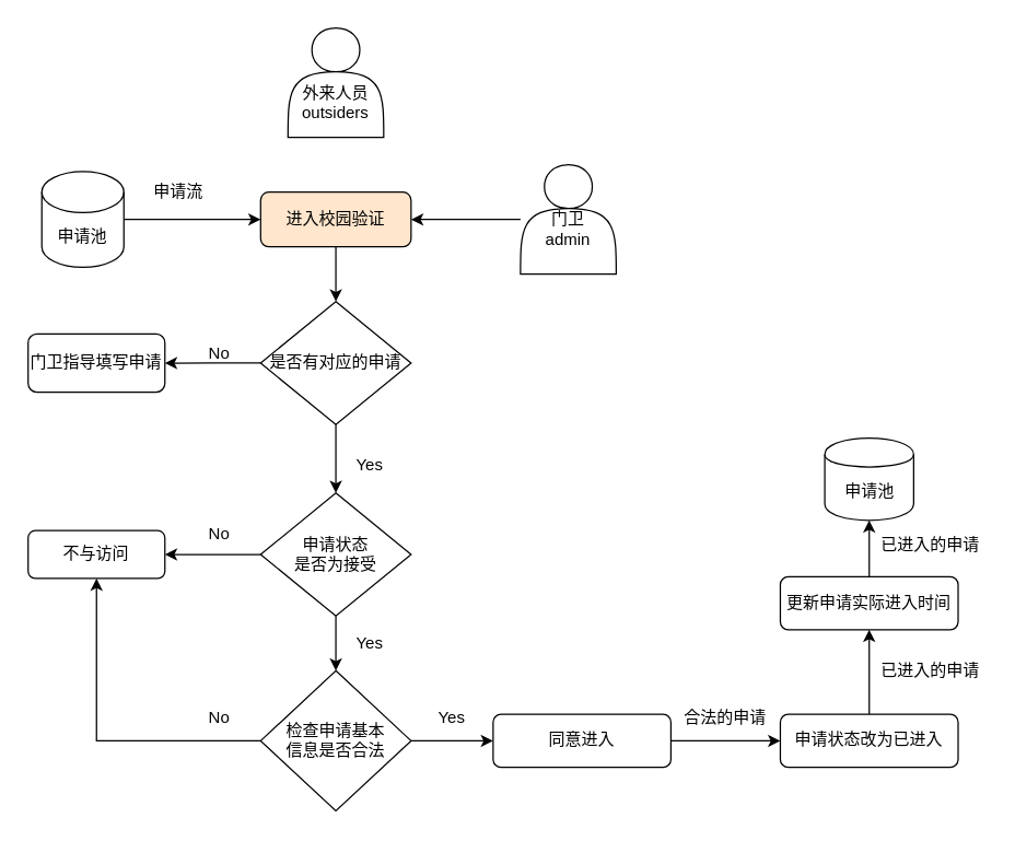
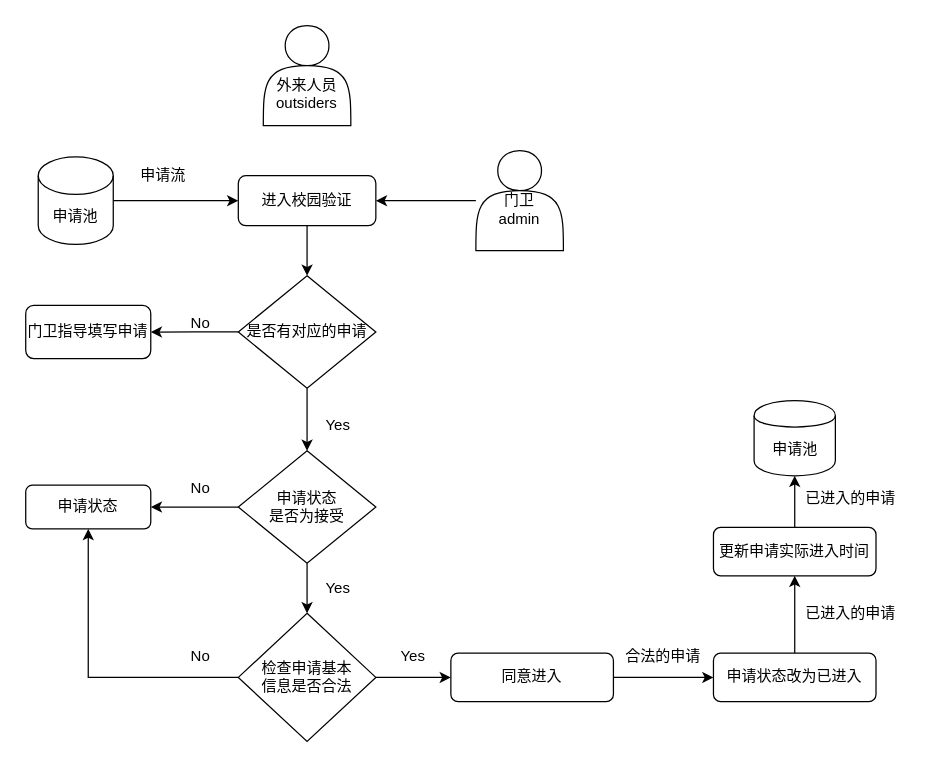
  <mxCell id="0" />
  <mxCell id="1" parent="0" />
  <mxCell id="2" value="&lt;br&gt;&lt;br&gt;外来人员&lt;br&gt;outsiders" style="shape=actor;whiteSpace=wrap;html=1;" vertex="1" parent="1"><mxGeometry x="210" y="20" width="70" height="80" as="geometry" /></mxCell>
  <mxCell id="3" value="" style="edgeStyle=orthogonalEdgeStyle;rounded=0;orthogonalLoop=1;jettySize=auto;html=1;" edge="1" parent="1" source="4"><mxGeometry relative="1" as="geometry"><mxPoint x="245" y="220" as="targetPoint" /></mxGeometry></mxCell>
- <mxCell id="4" value="进入校园验证" style="rounded=1;whiteSpace=wrap;html=1;fillColor=#ffe6cc;" vertex="1" parent="1"><mxGeometry x="190" y="140" width="110" height="40" as="geometry" /></mxCell>
+ <mxCell id="4" value="进入校园验证" style="rounded=1;whiteSpace=wrap;html=1;" vertex="1" parent="1"><mxGeometry x="190" y="140" width="110" height="40" as="geometry" /></mxCell>
  <mxCell id="5" value="" style="edgeStyle=orthogonalEdgeStyle;rounded=0;orthogonalLoop=1;jettySize=auto;html=1;" edge="1" parent="1" source="6" target="4"><mxGeometry relative="1" as="geometry" /></mxCell>
  <mxCell id="6" value="&lt;br&gt;门卫&lt;br&gt;admin" style="shape=actor;whiteSpace=wrap;html=1;" vertex="1" parent="1"><mxGeometry x="380" y="120" width="70" height="80" as="geometry" /></mxCell>
  <mxCell id="7" value="" style="edgeStyle=orthogonalEdgeStyle;rounded=0;orthogonalLoop=1;jettySize=auto;html=1;" edge="1" parent="1" source="8" target="4"><mxGeometry relative="1" as="geometry" /></mxCell>
  <mxCell id="8" value="申请池" style="shape=cylinder3;whiteSpace=wrap;html=1;boundedLbl=1;backgroundOutline=1;size=15;" vertex="1" parent="1"><mxGeometry x="30" y="125" width="60" height="70" as="geometry" /></mxCell>
  <mxCell id="9" value="申请流" style="text;html=1;strokeColor=none;fillColor=none;align=center;verticalAlign=middle;whiteSpace=wrap;rounded=0;" vertex="1" parent="1"><mxGeometry x="110" y="130" width="40" height="20" as="geometry" /></mxCell>
  <mxCell id="10" value="" style="edgeStyle=orthogonalEdgeStyle;rounded=0;orthogonalLoop=1;jettySize=auto;html=1;" edge="1" parent="1" source="12" target="13"><mxGeometry relative="1" as="geometry" /></mxCell>
  <mxCell id="11" value="" style="edgeStyle=orthogonalEdgeStyle;rounded=0;orthogonalLoop=1;jettySize=auto;html=1;" edge="1" parent="1" source="12" target="17"><mxGeometry relative="1" as="geometry" /></mxCell>
  <mxCell id="12" value="是否有对应的申请" style="rhombus;whiteSpace=wrap;html=1;" vertex="1" parent="1"><mxGeometry x="190" y="220" width="110" height="90" as="geometry" /></mxCell>
  <mxCell id="13" value="门卫指导填写申请" style="rounded=1;whiteSpace=wrap;html=1;" vertex="1" parent="1"><mxGeometry x="20" y="243.75" width="100" height="42.5" as="geometry" /></mxCell>
  <mxCell id="14" value="No" style="text;html=1;strokeColor=none;fillColor=none;align=center;verticalAlign=middle;whiteSpace=wrap;rounded=0;" vertex="1" parent="1"><mxGeometry x="140" y="247.5" width="40" height="20" as="geometry" /></mxCell>
  <mxCell id="15" value="" style="edgeStyle=orthogonalEdgeStyle;rounded=0;orthogonalLoop=1;jettySize=auto;html=1;" edge="1" parent="1" source="17" target="19"><mxGeometry relative="1" as="geometry" /></mxCell>
  <mxCell id="16" value="" style="edgeStyle=orthogonalEdgeStyle;rounded=0;orthogonalLoop=1;jettySize=auto;html=1;" edge="1" parent="1" source="17" target="23"><mxGeometry relative="1" as="geometry" /></mxCell>
  <mxCell id="17" value="申请状态&lt;br&gt;是否为接受" style="rhombus;whiteSpace=wrap;html=1;" vertex="1" parent="1"><mxGeometry x="190" y="360" width="110" height="90" as="geometry" /></mxCell>
  <mxCell id="18" value="Yes" style="text;html=1;strokeColor=none;fillColor=none;align=center;verticalAlign=middle;whiteSpace=wrap;rounded=0;" vertex="1" parent="1"><mxGeometry x="250" y="330" width="40" height="20" as="geometry" /></mxCell>
- <mxCell id="19" value="不与访问" style="rounded=1;whiteSpace=wrap;html=1;" vertex="1" parent="1"><mxGeometry x="20" y="387.5" width="100" height="35" as="geometry" /></mxCell>
+ <mxCell id="19" value="申请状态" style="rounded=1;whiteSpace=wrap;html=1;" vertex="1" parent="1"><mxGeometry x="20" y="387.5" width="100" height="35" as="geometry" /></mxCell>
  <mxCell id="20" value="No" style="text;html=1;strokeColor=none;fillColor=none;align=center;verticalAlign=middle;whiteSpace=wrap;rounded=0;" vertex="1" parent="1"><mxGeometry x="140" y="380" width="40" height="20" as="geometry" /></mxCell>
  <mxCell id="21" style="edgeStyle=orthogonalEdgeStyle;rounded=0;orthogonalLoop=1;jettySize=auto;html=1;exitX=0;exitY=0.5;exitDx=0;exitDy=0;entryX=0.5;entryY=1;entryDx=0;entryDy=0;" edge="1" parent="1" source="23" target="19"><mxGeometry relative="1" as="geometry" /></mxCell>
  <mxCell id="22" value="" style="edgeStyle=orthogonalEdgeStyle;rounded=0;orthogonalLoop=1;jettySize=auto;html=1;" edge="1" parent="1" source="23" target="27"><mxGeometry relative="1" as="geometry" /></mxCell>
  <mxCell id="23" value="检查申请基本&lt;br&gt;信息是否合法" style="rhombus;whiteSpace=wrap;html=1;" vertex="1" parent="1"><mxGeometry x="190" y="490" width="110" height="102.5" as="geometry" /></mxCell>
  <mxCell id="24" value="No" style="text;html=1;strokeColor=none;fillColor=none;align=center;verticalAlign=middle;whiteSpace=wrap;rounded=0;" vertex="1" parent="1"><mxGeometry x="140" y="514.5" width="40" height="20" as="geometry" /></mxCell>
  <mxCell id="25" value="Yes" style="text;html=1;strokeColor=none;fillColor=none;align=center;verticalAlign=middle;whiteSpace=wrap;rounded=0;" vertex="1" parent="1"><mxGeometry x="250" y="460" width="40" height="20" as="geometry" /></mxCell>
  <mxCell id="26" value="" style="edgeStyle=orthogonalEdgeStyle;rounded=0;orthogonalLoop=1;jettySize=auto;html=1;" edge="1" parent="1" source="27" target="30"><mxGeometry relative="1" as="geometry" /></mxCell>
  <mxCell id="27" value="同意进入" style="rounded=1;whiteSpace=wrap;html=1;" vertex="1" parent="1"><mxGeometry x="360" y="521.88" width="130" height="38.75" as="geometry" /></mxCell>
  <mxCell id="28" value="Yes" style="text;html=1;strokeColor=none;fillColor=none;align=center;verticalAlign=middle;whiteSpace=wrap;rounded=0;" vertex="1" parent="1"><mxGeometry x="310" y="515" width="40" height="20" as="geometry" /></mxCell>
  <mxCell id="29" value="" style="edgeStyle=orthogonalEdgeStyle;rounded=0;orthogonalLoop=1;jettySize=auto;html=1;" edge="1" parent="1" source="30" target="33"><mxGeometry relative="1" as="geometry" /></mxCell>
  <mxCell id="30" value="申请状态改为已进入" style="rounded=1;whiteSpace=wrap;html=1;" vertex="1" parent="1"><mxGeometry x="570" y="521.88" width="130" height="38.75" as="geometry" /></mxCell>
  <mxCell id="31" value="合法的申请" style="text;html=1;strokeColor=none;fillColor=none;align=center;verticalAlign=middle;whiteSpace=wrap;rounded=0;" vertex="1" parent="1"><mxGeometry x="490" y="515" width="80" height="20" as="geometry" /></mxCell>
  <mxCell id="32" value="" style="edgeStyle=orthogonalEdgeStyle;rounded=0;orthogonalLoop=1;jettySize=auto;html=1;" edge="1" parent="1" source="33" target="35"><mxGeometry relative="1" as="geometry" /></mxCell>
  <mxCell id="33" value="更新申请实际进入时间" style="rounded=1;whiteSpace=wrap;html=1;" vertex="1" parent="1"><mxGeometry x="570" y="421.25" width="130" height="38.75" as="geometry" /></mxCell>
  <mxCell id="34" value="已进入的申请" style="text;html=1;strokeColor=none;fillColor=none;align=center;verticalAlign=middle;whiteSpace=wrap;rounded=0;" vertex="1" parent="1"><mxGeometry x="640" y="480" width="80" height="20" as="geometry" /></mxCell>
  <mxCell id="35" value="申请池" style="shape=cylinder;whiteSpace=wrap;html=1;boundedLbl=1;backgroundOutline=1;rounded=1;" vertex="1" parent="1"><mxGeometry x="602.5" y="319.99" width="65" height="60.01" as="geometry" /></mxCell>
  <mxCell id="36" value="已进入的申请" style="text;html=1;strokeColor=none;fillColor=none;align=center;verticalAlign=middle;whiteSpace=wrap;rounded=0;" vertex="1" parent="1"><mxGeometry x="640" y="387.5" width="80" height="20" as="geometry" /></mxCell>
